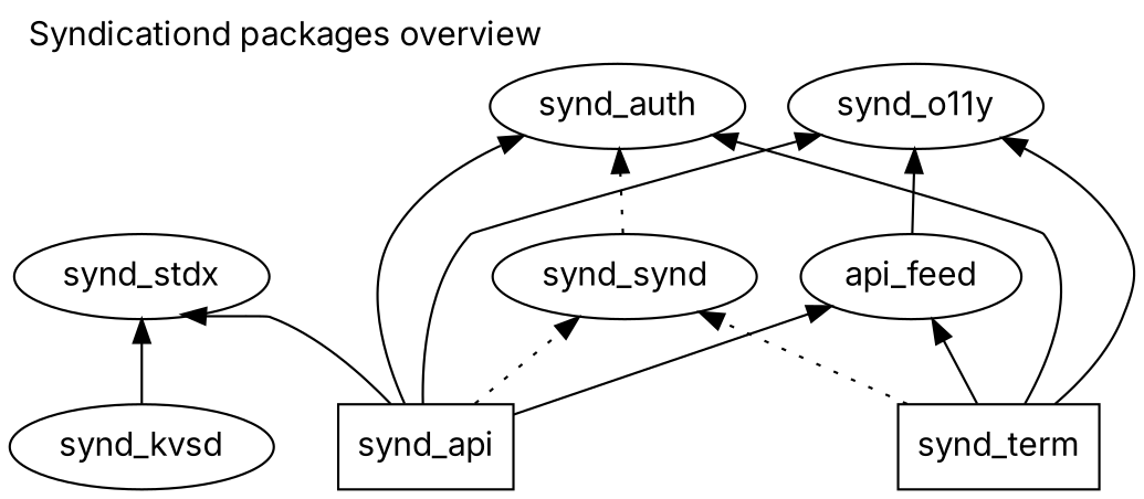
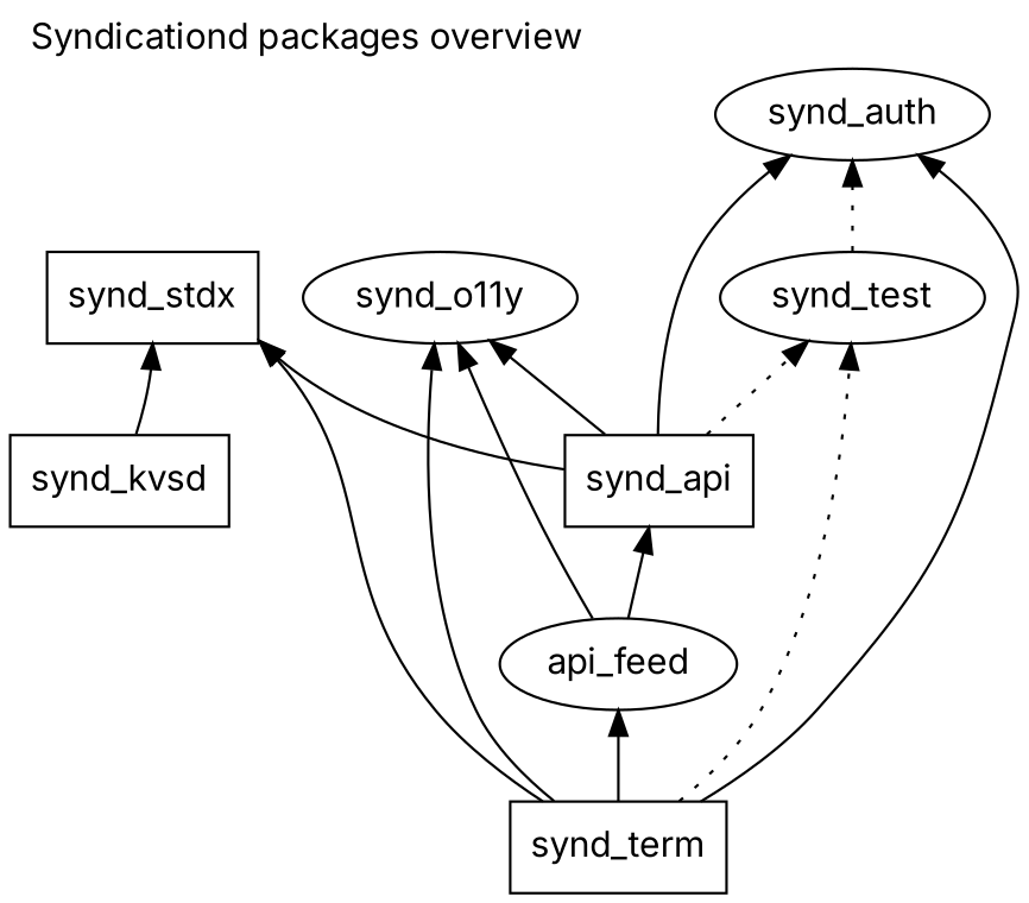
  digraph {
    compound=true
    fontname=Inter
    label="Syndicationd packages overview"
    labeljust=left
    labelloc=top
    newrank=true
    rankdir=BT
    node [fontname=Inter]
    edge [fontname=Inter]
-   n1 [label=synd_stdx]
+   n1 [label=synd_stdx shape=box]
    n2 [label=synd_o11y]
    n3 [label=synd_auth]
    n4 [label=api_feed]
-   n5 [label=synd_synd]
-   n6 [label=synd_kvsd shape=ellipse]
+   n5 [label=synd_test]
+   n6 [label=synd_kvsd shape=box]
    n7 [label=synd_term shape=box]
    n8 [label=synd_api shape=box]
    n4 -> n2
    n5 -> n3 [style=dotted]
    n6 -> n1 [headport=s]
+   n7 -> n1 [headport=se]
    n7 -> n2
    n7 -> n3
    n7 -> n4
    n7 -> n5 [style=dotted]
    n8 -> n1 [headport=se]
    n8 -> n2
    n8 -> n3
-   n8 -> n4
+   n4 -> n8
    n8 -> n5 [style=dotted]
  }
